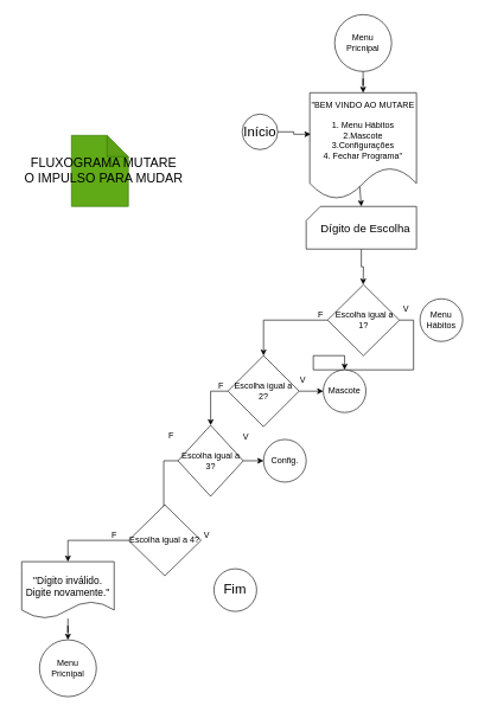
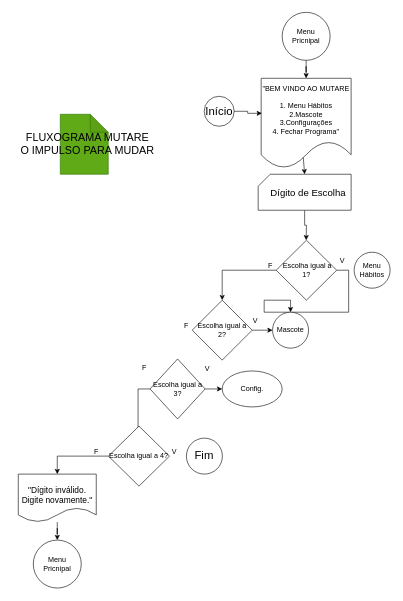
  <mxCell id="0" />
  <mxCell id="1" parent="0" />
  <mxCell id="2" value="&lt;span style=&quot;font-size: 19px;&quot;&gt;Início&lt;/span&gt;" style="ellipse;whiteSpace=wrap;html=1;" parent="1" vertex="1"><mxGeometry x="340" y="160" width="50" height="50" as="geometry" /></mxCell>
  <mxCell id="3" value="&quot;BEM VINDO AO MUTARE&lt;div&gt;&lt;br&gt;&lt;/div&gt;&lt;div&gt;1. Menu Hábitos&lt;div&gt;2.Mascote&lt;/div&gt;&lt;div&gt;3.Configurações&lt;/div&gt;&lt;div&gt;4. Fechar Programa&quot;&lt;/div&gt;&lt;/div&gt;" style="shape=document;whiteSpace=wrap;html=1;boundedLbl=1;" parent="1" vertex="1"><mxGeometry x="435" y="130" width="150" height="150" as="geometry" /></mxCell>
  <mxCell id="4" style="edgeStyle=orthogonalEdgeStyle;rounded=0;orthogonalLoop=1;jettySize=auto;html=1;exitX=0.5;exitY=1;exitDx=0;exitDy=0;exitPerimeter=0;" parent="1" source="26" edge="1"><mxGeometry relative="1" as="geometry"><mxPoint x="510" y="400" as="targetPoint" /></mxGeometry></mxCell>
  <mxCell id="5" style="edgeStyle=orthogonalEdgeStyle;rounded=0;orthogonalLoop=1;jettySize=auto;html=1;exitX=1;exitY=0.5;exitDx=0;exitDy=0;" parent="1" source="7" target="12" edge="1"><mxGeometry relative="1" as="geometry" /></mxCell>
  <mxCell id="6" style="edgeStyle=orthogonalEdgeStyle;rounded=0;orthogonalLoop=1;jettySize=auto;html=1;exitX=0;exitY=0.5;exitDx=0;exitDy=0;" parent="1" source="7" target="11" edge="1"><mxGeometry relative="1" as="geometry"><Array as="points"><mxPoint x="370" y="450" /></Array></mxGeometry></mxCell>
  <mxCell id="7" value="&amp;nbsp;Escolha igual a 1?" style="rhombus;whiteSpace=wrap;html=1;" parent="1" vertex="1"><mxGeometry x="460" y="400" width="100.94" height="100" as="geometry" /></mxCell>
  <mxCell id="8" value="Menu Hábitos" style="ellipse;whiteSpace=wrap;html=1;aspect=fixed;" parent="1" vertex="1"><mxGeometry x="590" y="420" width="60" height="60" as="geometry" /></mxCell>
  <mxCell id="9" style="edgeStyle=orthogonalEdgeStyle;rounded=0;orthogonalLoop=1;jettySize=auto;html=1;exitX=1;exitY=0.5;exitDx=0;exitDy=0;entryX=0;entryY=0.5;entryDx=0;entryDy=0;" parent="1" source="11" target="12" edge="1"><mxGeometry relative="1" as="geometry" /></mxCell>
- <mxCell id="10" style="edgeStyle=orthogonalEdgeStyle;rounded=0;orthogonalLoop=1;jettySize=auto;html=1;exitX=0;exitY=0.5;exitDx=0;exitDy=0;" parent="1" source="11" target="15" edge="1"><mxGeometry relative="1" as="geometry" /></mxCell>
  <mxCell id="11" value="Escolha igual a 2?" style="rhombus;whiteSpace=wrap;html=1;" parent="1" vertex="1"><mxGeometry x="320" y="500" width="100" height="100" as="geometry" /></mxCell>
  <mxCell id="12" value="Mascote" style="ellipse;whiteSpace=wrap;html=1;aspect=fixed;" parent="1" vertex="1"><mxGeometry x="454" y="520" width="60" height="60" as="geometry" /></mxCell>
  <mxCell id="13" style="edgeStyle=orthogonalEdgeStyle;rounded=0;orthogonalLoop=1;jettySize=auto;html=1;exitX=1;exitY=0.5;exitDx=0;exitDy=0;entryX=0;entryY=0.5;entryDx=0;entryDy=0;" parent="1" source="15" target="16" edge="1"><mxGeometry relative="1" as="geometry" /></mxCell>
  <mxCell id="14" style="edgeStyle=orthogonalEdgeStyle;rounded=0;orthogonalLoop=1;jettySize=auto;html=1;exitX=0;exitY=0.5;exitDx=0;exitDy=0;entryX=0.5;entryY=0;entryDx=0;entryDy=0;" parent="1" source="15" target="17" edge="1"><mxGeometry relative="1" as="geometry" /></mxCell>
  <mxCell id="15" value="Escolha igual a 3?" style="rhombus;whiteSpace=wrap;html=1;" parent="1" vertex="1"><mxGeometry x="249.69" y="598" width="91.87" height="100" as="geometry" /></mxCell>
- <mxCell id="16" value="Config." style="ellipse;whiteSpace=wrap;html=1;aspect=fixed;" parent="1" vertex="1"><mxGeometry x="370" y="618" width="60" height="60" as="geometry" /></mxCell>
+ <mxCell id="16" value="Config." style="ellipse;whiteSpace=wrap;html=1;aspect=fixed;" parent="1" vertex="1"><mxGeometry x="370" y="618" width="100" height="60" as="geometry" /></mxCell>
  <mxCell id="17" value="Escolha igual a 4?" style="rhombus;whiteSpace=wrap;html=1;" parent="1" vertex="1"><mxGeometry x="180.31" y="710" width="101.87" height="100" as="geometry" /></mxCell>
- <mxCell id="18" value="&lt;font style=&quot;font-size: 19px;&quot;&gt;Fim&lt;/font&gt;" style="ellipse;whiteSpace=wrap;html=1;aspect=fixed;" parent="1" vertex="1"><mxGeometry x="300.31" y="800" width="60" height="60" as="geometry" /></mxCell>
+ <mxCell id="18" value="&lt;font style=&quot;font-size: 19px;&quot;&gt;Fim&lt;/font&gt;" style="ellipse;whiteSpace=wrap;html=1;aspect=fixed;" parent="1" vertex="1"><mxGeometry x="310.31" y="730" width="60" height="60" as="geometry" /></mxCell>
  <mxCell id="19" style="edgeStyle=orthogonalEdgeStyle;rounded=0;orthogonalLoop=1;jettySize=auto;html=1;exitX=1;exitY=0.5;exitDx=0;exitDy=0;entryX=0.008;entryY=0.389;entryDx=0;entryDy=0;entryPerimeter=0;" parent="1" source="2" target="3" edge="1"><mxGeometry relative="1" as="geometry" /></mxCell>
  <mxCell id="20" value="" style="edgeStyle=orthogonalEdgeStyle;rounded=0;orthogonalLoop=1;jettySize=auto;html=1;" parent="1" source="21" target="29" edge="1"><mxGeometry relative="1" as="geometry" /></mxCell>
  <mxCell id="21" value="&lt;div&gt;&lt;br&gt;&lt;/div&gt;&lt;div&gt;&lt;font style=&quot;font-size: 14px;&quot;&gt;&quot;Dígito inválido. Digite novamente.&quot;&lt;/font&gt;&lt;/div&gt;" style="shape=document;whiteSpace=wrap;html=1;boundedLbl=1;" parent="1" vertex="1"><mxGeometry x="30" y="790" width="130" height="80" as="geometry" /></mxCell>
  <mxCell id="22" value="" style="endArrow=classic;html=1;rounded=0;exitX=0;exitY=0.5;exitDx=0;exitDy=0;entryX=0.5;entryY=0;entryDx=0;entryDy=0;" parent="1" source="17" target="21" edge="1"><mxGeometry width="50" height="50" relative="1" as="geometry"><mxPoint x="170.31" y="830" as="sourcePoint" /><mxPoint x="50.31" y="790" as="targetPoint" /><Array as="points"><mxPoint x="95" y="760" /></Array></mxGeometry></mxCell>
  <mxCell id="23" value="" style="group" parent="1" vertex="1" connectable="0"><mxGeometry x="430" y="290" width="157.5" height="60" as="geometry" /></mxCell>
  <mxCell id="24" value="" style="group" parent="23" vertex="1" connectable="0"><mxGeometry width="157.5" height="60" as="geometry" /></mxCell>
  <mxCell id="25" value="" style="group" parent="24" vertex="1" connectable="0"><mxGeometry width="157.5" height="60" as="geometry" /></mxCell>
  <mxCell id="26" value="" style="verticalLabelPosition=bottom;verticalAlign=top;html=1;shape=card;whiteSpace=wrap;size=20;arcSize=12;container=1;" parent="25" vertex="1"><mxGeometry width="155" height="60" as="geometry" /></mxCell>
  <mxCell id="27" value="&lt;font style=&quot;font-size: 16px;&quot;&gt;Dígito de Escolha&lt;/font&gt;" style="text;html=1;align=center;verticalAlign=middle;resizable=0;points=[];autosize=1;strokeColor=none;fillColor=none;" parent="25" vertex="1"><mxGeometry x="7.5" y="15" width="150" height="30" as="geometry" /></mxCell>
  <mxCell id="28" value="" style="endArrow=classic;html=1;rounded=0;entryX=0.5;entryY=0;entryDx=0;entryDy=0;entryPerimeter=0;exitX=0.468;exitY=0.879;exitDx=0;exitDy=0;exitPerimeter=0;" parent="1" source="3" target="26" edge="1"><mxGeometry width="50" height="50" relative="1" as="geometry"><mxPoint x="380" y="240" as="sourcePoint" /><mxPoint x="430" y="190" as="targetPoint" /></mxGeometry></mxCell>
  <mxCell id="29" value="Menu Pricnipal" style="ellipse;whiteSpace=wrap;html=1;" parent="1" vertex="1"><mxGeometry x="55" y="900" width="80" height="80" as="geometry" /></mxCell>
  <mxCell id="30" value="V" style="text;html=1;align=center;verticalAlign=middle;resizable=0;points=[];autosize=1;strokeColor=none;fillColor=none;" parent="1" vertex="1"><mxGeometry x="275.31" y="738" width="30" height="30" as="geometry" /></mxCell>
  <mxCell id="31" value="F" style="text;html=1;align=center;verticalAlign=middle;resizable=0;points=[];autosize=1;strokeColor=none;fillColor=none;" parent="1" vertex="1"><mxGeometry x="145.31" y="738" width="30" height="30" as="geometry" /></mxCell>
  <mxCell id="32" value="V" style="text;html=1;align=center;verticalAlign=middle;resizable=0;points=[];autosize=1;strokeColor=none;fillColor=none;" parent="1" vertex="1"><mxGeometry x="330" y="600" width="30" height="30" as="geometry" /></mxCell>
  <mxCell id="33" value="V" style="text;html=1;align=center;verticalAlign=middle;resizable=0;points=[];autosize=1;strokeColor=none;fillColor=none;" parent="1" vertex="1"><mxGeometry x="410" y="520" width="30" height="30" as="geometry" /></mxCell>
  <mxCell id="34" value="V" style="text;html=1;align=center;verticalAlign=middle;resizable=0;points=[];autosize=1;strokeColor=none;fillColor=none;" parent="1" vertex="1"><mxGeometry x="555" y="420" width="30" height="30" as="geometry" /></mxCell>
  <mxCell id="35" value="F" style="text;html=1;align=center;verticalAlign=middle;resizable=0;points=[];autosize=1;strokeColor=none;fillColor=none;" parent="1" vertex="1"><mxGeometry x="295" y="528" width="30" height="30" as="geometry" /></mxCell>
  <mxCell id="36" value="F" style="text;html=1;align=center;verticalAlign=middle;resizable=0;points=[];autosize=1;strokeColor=none;fillColor=none;" parent="1" vertex="1"><mxGeometry x="435" y="428" width="30" height="30" as="geometry" /></mxCell>
  <mxCell id="37" value="" style="shape=note;whiteSpace=wrap;html=1;backgroundOutline=1;darkOpacity=0.05;fillColor=light-dark(#60A917,#2C8910);strokeColor=#2D7600;fontColor=#ffffff;" parent="1" vertex="1"><mxGeometry x="100" y="190" width="80" height="100" as="geometry" /></mxCell>
  <mxCell id="38" value="F" style="text;html=1;align=center;verticalAlign=middle;resizable=0;points=[];autosize=1;strokeColor=none;fillColor=none;" parent="1" vertex="1"><mxGeometry x="225" y="598" width="30" height="30" as="geometry" /></mxCell>
  <mxCell id="39" value="&lt;font style=&quot;font-size: 18px;&quot;&gt;FLUXOGRAMA MUTARE&lt;/font&gt;&lt;div&gt;&lt;font style=&quot;font-size: 18px;&quot;&gt;O IMPULSO PARA MUDAR&lt;/font&gt;&lt;/div&gt;" style="text;html=1;align=center;verticalAlign=middle;resizable=0;points=[];autosize=1;strokeColor=none;fillColor=none;" parent="1" vertex="1"><mxGeometry x="20" y="210" width="250" height="60" as="geometry" /></mxCell>
  <mxCell id="40" value="" style="edgeStyle=orthogonalEdgeStyle;rounded=0;orthogonalLoop=1;jettySize=auto;html=1;" edge="1" parent="1" source="41" target="3"><mxGeometry relative="1" as="geometry" /></mxCell>
  <mxCell id="41" value="Menu Pricnipal" style="ellipse;whiteSpace=wrap;html=1;" vertex="1" parent="1"><mxGeometry x="470" y="20" width="80" height="80" as="geometry" /></mxCell>
